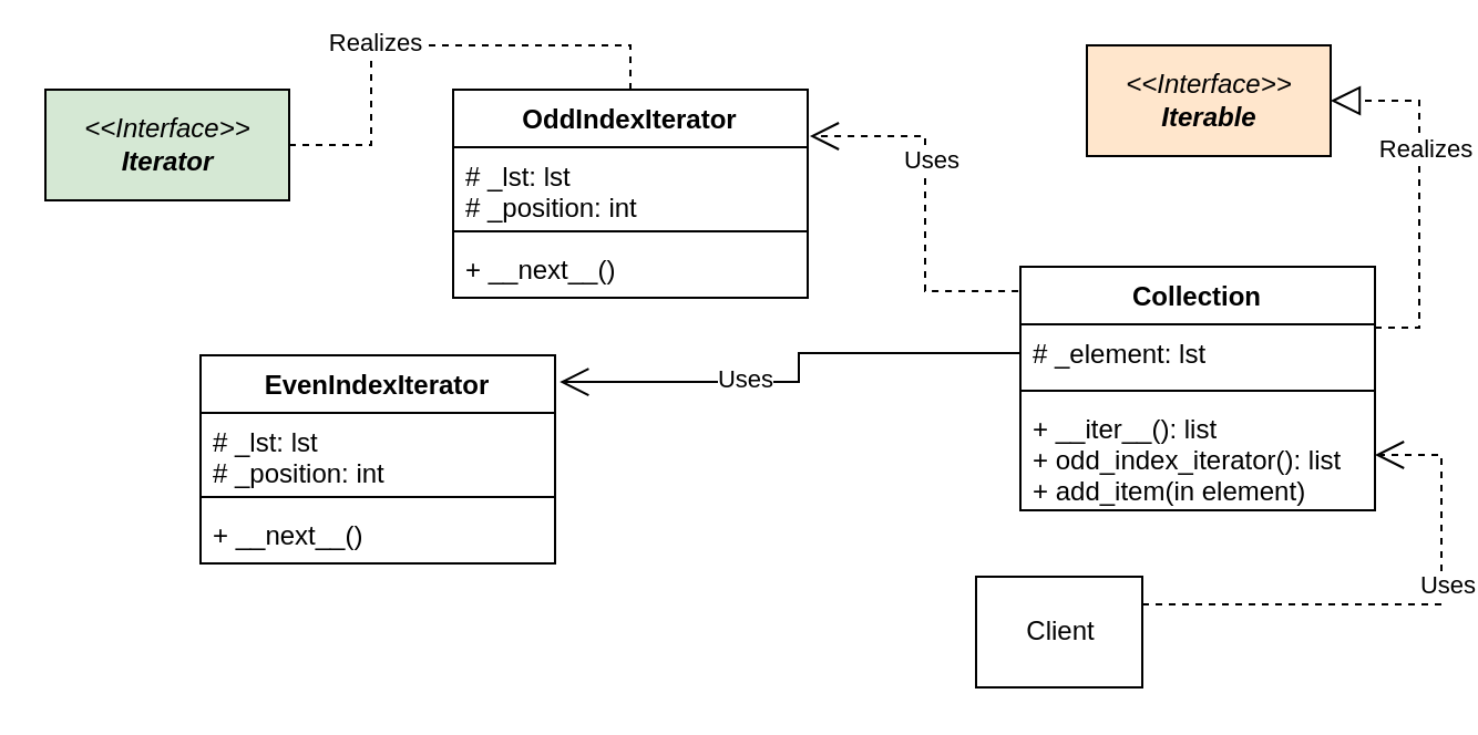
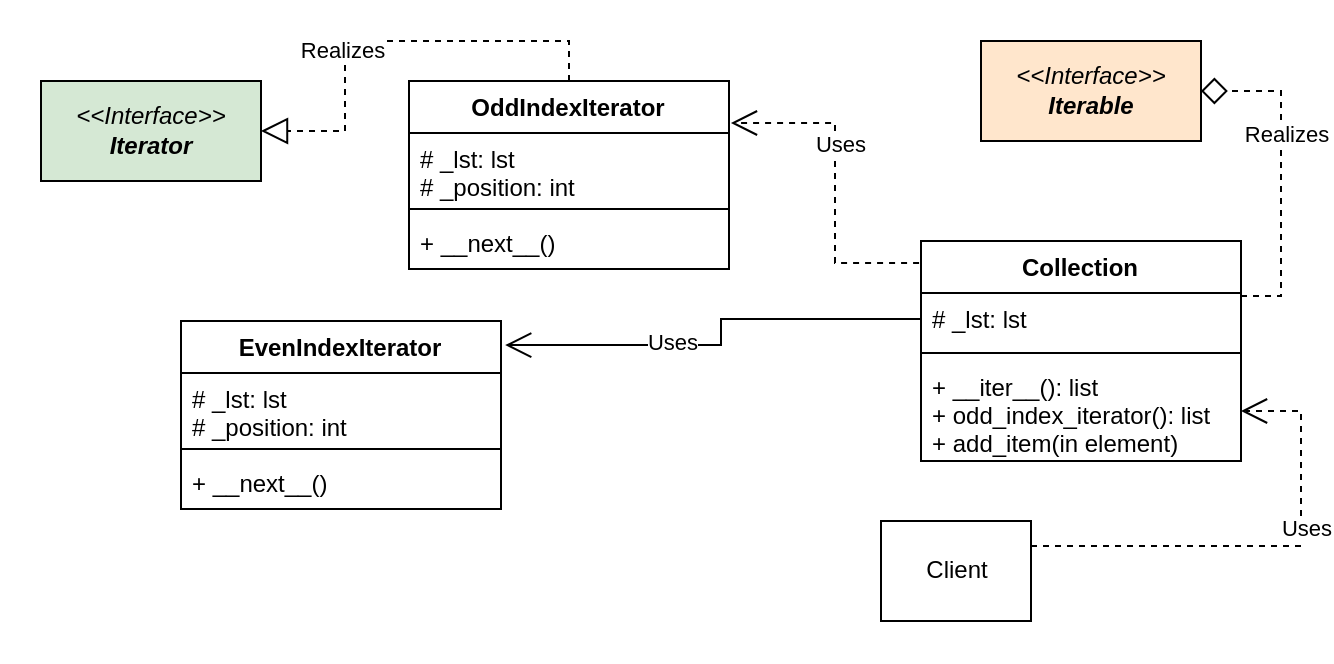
  <mxCell id="0" />
  <mxCell id="1" parent="0" />
  <mxCell id="2" value="&lt;span style=&quot;font-weight: 400&quot;&gt;&amp;lt;&amp;lt;Interface&amp;gt;&amp;gt;&lt;/span&gt;&lt;br&gt;Iterator" style="html=1;fontStyle=3;fillColor=#d5e8d4;" vertex="1" parent="1"><mxGeometry x="20" y="40" width="110" height="50" as="geometry" /></mxCell>
  <mxCell id="3" value="&lt;span style=&quot;font-weight: 400&quot;&gt;&amp;lt;&amp;lt;Interface&amp;gt;&amp;gt;&lt;/span&gt;&lt;br&gt;Iterable" style="html=1;fontStyle=3;fillColor=#ffe6cc;" vertex="1" parent="1"><mxGeometry x="490" y="20" width="110" height="50" as="geometry" /></mxCell>
  <mxCell id="4" value="EvenIndexIterator" style="swimlane;fontStyle=1;align=center;verticalAlign=top;childLayout=stackLayout;horizontal=1;startSize=26;horizontalStack=0;resizeParent=1;resizeParentMax=0;resizeLast=0;collapsible=1;marginBottom=0;fontColor=#000000;" vertex="1" parent="1"><mxGeometry x="90" y="160" width="160" height="94" as="geometry" /></mxCell>
  <mxCell id="5" value="# _lst: lst&#10;# _position: int" style="text;strokeColor=none;fillColor=none;align=left;verticalAlign=top;spacingLeft=4;spacingRight=4;overflow=hidden;rotatable=0;points=[[0,0.5],[1,0.5]];portConstraint=eastwest;" vertex="1" parent="4"><mxGeometry y="26" width="160" height="34" as="geometry" /></mxCell>
  <mxCell id="6" value="" style="line;strokeWidth=1;fillColor=none;align=left;verticalAlign=middle;spacingTop=-1;spacingLeft=3;spacingRight=3;rotatable=0;labelPosition=right;points=[];portConstraint=eastwest;" vertex="1" parent="4"><mxGeometry y="60" width="160" height="8" as="geometry" /></mxCell>
  <mxCell id="7" value="+ __next__()" style="text;strokeColor=none;fillColor=none;align=left;verticalAlign=top;spacingLeft=4;spacingRight=4;overflow=hidden;rotatable=0;points=[[0,0.5],[1,0.5]];portConstraint=eastwest;" vertex="1" parent="4"><mxGeometry y="68" width="160" height="26" as="geometry" /></mxCell>
  <mxCell id="8" value="OddIndexIterator" style="swimlane;fontStyle=1;align=center;verticalAlign=top;childLayout=stackLayout;horizontal=1;startSize=26;horizontalStack=0;resizeParent=1;resizeParentMax=0;resizeLast=0;collapsible=1;marginBottom=0;fontColor=#000000;" vertex="1" parent="1"><mxGeometry x="204" y="40" width="160" height="94" as="geometry" /></mxCell>
  <mxCell id="9" value="# _lst: lst&#10;# _position: int" style="text;strokeColor=none;fillColor=none;align=left;verticalAlign=top;spacingLeft=4;spacingRight=4;overflow=hidden;rotatable=0;points=[[0,0.5],[1,0.5]];portConstraint=eastwest;" vertex="1" parent="8"><mxGeometry y="26" width="160" height="34" as="geometry" /></mxCell>
  <mxCell id="10" value="" style="line;strokeWidth=1;fillColor=none;align=left;verticalAlign=middle;spacingTop=-1;spacingLeft=3;spacingRight=3;rotatable=0;labelPosition=right;points=[];portConstraint=eastwest;" vertex="1" parent="8"><mxGeometry y="60" width="160" height="8" as="geometry" /></mxCell>
  <mxCell id="11" value="+ __next__()" style="text;strokeColor=none;fillColor=none;align=left;verticalAlign=top;spacingLeft=4;spacingRight=4;overflow=hidden;rotatable=0;points=[[0,0.5],[1,0.5]];portConstraint=eastwest;" vertex="1" parent="8"><mxGeometry y="68" width="160" height="26" as="geometry" /></mxCell>
- <mxCell id="12" style="edgeStyle=orthogonalEdgeStyle;rounded=0;orthogonalLoop=1;jettySize=auto;html=1;exitX=0.5;exitY=0;exitDx=0;exitDy=0;entryX=1;entryY=0.5;entryDx=0;entryDy=0;endSize=11;startSize=11;endArrow=none;endFill=0;dashed=1;" edge="1" parent="1" source="8" target="2"><mxGeometry relative="1" as="geometry"><mxPoint x="80" y="290" as="sourcePoint" /><mxPoint x="150" y="195" as="targetPoint" /></mxGeometry></mxCell>
+ <mxCell id="12" style="edgeStyle=orthogonalEdgeStyle;rounded=0;orthogonalLoop=1;jettySize=auto;html=1;exitX=0.5;exitY=0;exitDx=0;exitDy=0;entryX=1;entryY=0.5;entryDx=0;entryDy=0;endSize=11;startSize=11;endArrow=block;endFill=0;dashed=1;" edge="1" parent="1" source="8" target="2"><mxGeometry relative="1" as="geometry"><mxPoint x="80" y="290" as="sourcePoint" /><mxPoint x="150" y="195" as="targetPoint" /></mxGeometry></mxCell>
  <mxCell id="13" value="Realizes" style="edgeLabel;html=1;align=center;verticalAlign=middle;resizable=0;points=[];fontColor=#000000;" vertex="1" connectable="0" parent="12"><mxGeometry x="0.241" y="-2" relative="1" as="geometry"><mxPoint as="offset" /></mxGeometry></mxCell>
  <mxCell id="14" value="Collection" style="swimlane;fontStyle=1;align=center;verticalAlign=top;childLayout=stackLayout;horizontal=1;startSize=26;horizontalStack=0;resizeParent=1;resizeParentMax=0;resizeLast=0;collapsible=1;marginBottom=0;fontColor=#000000;" vertex="1" parent="1"><mxGeometry x="460" y="120" width="160" height="110" as="geometry" /></mxCell>
- <mxCell id="15" value="# _element: lst" style="text;strokeColor=none;fillColor=none;align=left;verticalAlign=top;spacingLeft=4;spacingRight=4;overflow=hidden;rotatable=0;points=[[0,0.5],[1,0.5]];portConstraint=eastwest;" vertex="1" parent="14"><mxGeometry y="26" width="160" height="26" as="geometry" /></mxCell>
+ <mxCell id="15" value="# _lst: lst" style="text;strokeColor=none;fillColor=none;align=left;verticalAlign=top;spacingLeft=4;spacingRight=4;overflow=hidden;rotatable=0;points=[[0,0.5],[1,0.5]];portConstraint=eastwest;" vertex="1" parent="14"><mxGeometry y="26" width="160" height="26" as="geometry" /></mxCell>
  <mxCell id="16" value="" style="line;strokeWidth=1;fillColor=none;align=left;verticalAlign=middle;spacingTop=-1;spacingLeft=3;spacingRight=3;rotatable=0;labelPosition=right;points=[];portConstraint=eastwest;" vertex="1" parent="14"><mxGeometry y="52" width="160" height="8" as="geometry" /></mxCell>
  <mxCell id="17" value="+ __iter__(): list&#10;+ odd_index_iterator(): list&#10;+ add_item(in element)" style="text;strokeColor=none;fillColor=none;align=left;verticalAlign=top;spacingLeft=4;spacingRight=4;overflow=hidden;rotatable=0;points=[[0,0.5],[1,0.5]];portConstraint=eastwest;" vertex="1" parent="14"><mxGeometry y="60" width="160" height="50" as="geometry" /></mxCell>
- <mxCell id="18" style="edgeStyle=orthogonalEdgeStyle;rounded=0;orthogonalLoop=1;jettySize=auto;html=1;entryX=1;entryY=0.5;entryDx=0;entryDy=0;endSize=11;startSize=11;endArrow=block;endFill=0;dashed=1;exitX=1;exitY=0.25;exitDx=0;exitDy=0;" edge="1" parent="1" source="14" target="3"><mxGeometry relative="1" as="geometry"><mxPoint x="730" y="240" as="sourcePoint" /><mxPoint x="260" y="195" as="targetPoint" /></mxGeometry></mxCell>
+ <mxCell id="18" style="edgeStyle=orthogonalEdgeStyle;rounded=0;orthogonalLoop=1;jettySize=auto;html=1;entryX=1;entryY=0.5;entryDx=0;entryDy=0;endSize=11;startSize=11;endArrow=diamond;endFill=0;dashed=1;exitX=1;exitY=0.25;exitDx=0;exitDy=0;" edge="1" parent="1" source="14" target="3"><mxGeometry relative="1" as="geometry"><mxPoint x="730" y="240" as="sourcePoint" /><mxPoint x="260" y="195" as="targetPoint" /></mxGeometry></mxCell>
  <mxCell id="19" value="Realizes" style="edgeLabel;html=1;align=center;verticalAlign=middle;resizable=0;points=[];fontColor=#000000;" vertex="1" connectable="0" parent="18"><mxGeometry x="0.241" y="-2" relative="1" as="geometry"><mxPoint as="offset" /></mxGeometry></mxCell>
  <mxCell id="20" style="edgeStyle=orthogonalEdgeStyle;rounded=0;orthogonalLoop=1;jettySize=auto;html=1;exitX=-0.006;exitY=0.1;exitDx=0;exitDy=0;entryX=1.006;entryY=-0.147;entryDx=0;entryDy=0;endSize=11;startSize=11;endArrow=open;endFill=0;dashed=1;fontColor=#000000;entryPerimeter=0;exitPerimeter=0;" edge="1" parent="1" source="14" target="9"><mxGeometry relative="1" as="geometry"><mxPoint x="399.2" y="330.049" as="sourcePoint" /><mxPoint x="350" y="417.917" as="targetPoint" /></mxGeometry></mxCell>
  <mxCell id="21" value="Uses" style="edgeLabel;html=1;align=center;verticalAlign=middle;resizable=0;points=[];fontColor=#000000;" vertex="1" connectable="0" parent="20"><mxGeometry x="0.241" y="-2" relative="1" as="geometry"><mxPoint as="offset" /></mxGeometry></mxCell>
  <mxCell id="22" style="edgeStyle=orthogonalEdgeStyle;rounded=0;orthogonalLoop=1;jettySize=auto;html=1;exitX=0;exitY=0.5;exitDx=0;exitDy=0;entryX=1.013;entryY=0.128;entryDx=0;entryDy=0;endSize=11;startSize=11;endArrow=open;endFill=0;dashed=0;fontColor=#000000;entryPerimeter=0;" edge="1" parent="1" source="15" target="4"><mxGeometry relative="1" as="geometry"><mxPoint x="395.04" y="289" as="sourcePoint" /><mxPoint x="300" y="230.002" as="targetPoint" /></mxGeometry></mxCell>
  <mxCell id="23" value="Uses" style="edgeLabel;html=1;align=center;verticalAlign=middle;resizable=0;points=[];fontColor=#000000;" vertex="1" connectable="0" parent="22"><mxGeometry x="0.241" y="-2" relative="1" as="geometry"><mxPoint as="offset" /></mxGeometry></mxCell>
  <mxCell id="24" value="Client" style="html=1;" vertex="1" parent="1"><mxGeometry x="440" y="260" width="75" height="50" as="geometry" /></mxCell>
  <mxCell id="25" style="edgeStyle=orthogonalEdgeStyle;rounded=0;orthogonalLoop=1;jettySize=auto;html=1;exitX=1;exitY=0.25;exitDx=0;exitDy=0;entryX=1;entryY=0.5;entryDx=0;entryDy=0;endSize=11;startSize=11;endArrow=open;endFill=0;dashed=1;fontColor=#000000;" edge="1" parent="1" source="24" target="17"><mxGeometry relative="1" as="geometry"><mxPoint x="507.92" y="437" as="sourcePoint" /><mxPoint x="300" y="450.032" as="targetPoint" /></mxGeometry></mxCell>
  <mxCell id="26" value="Uses" style="edgeLabel;html=1;align=center;verticalAlign=middle;resizable=0;points=[];fontColor=#000000;" vertex="1" connectable="0" parent="25"><mxGeometry x="0.241" y="-2" relative="1" as="geometry"><mxPoint as="offset" /></mxGeometry></mxCell>
